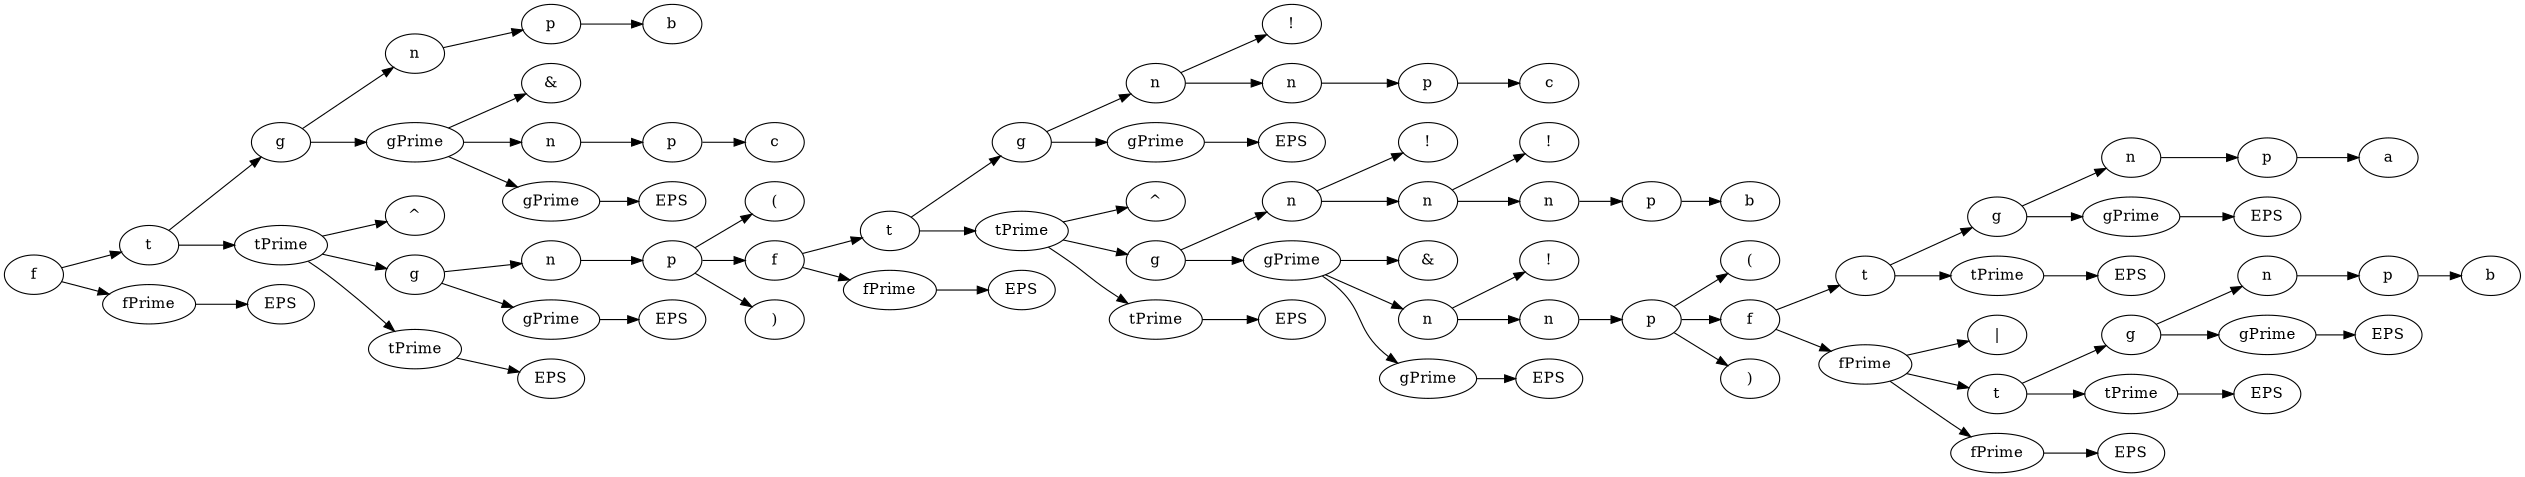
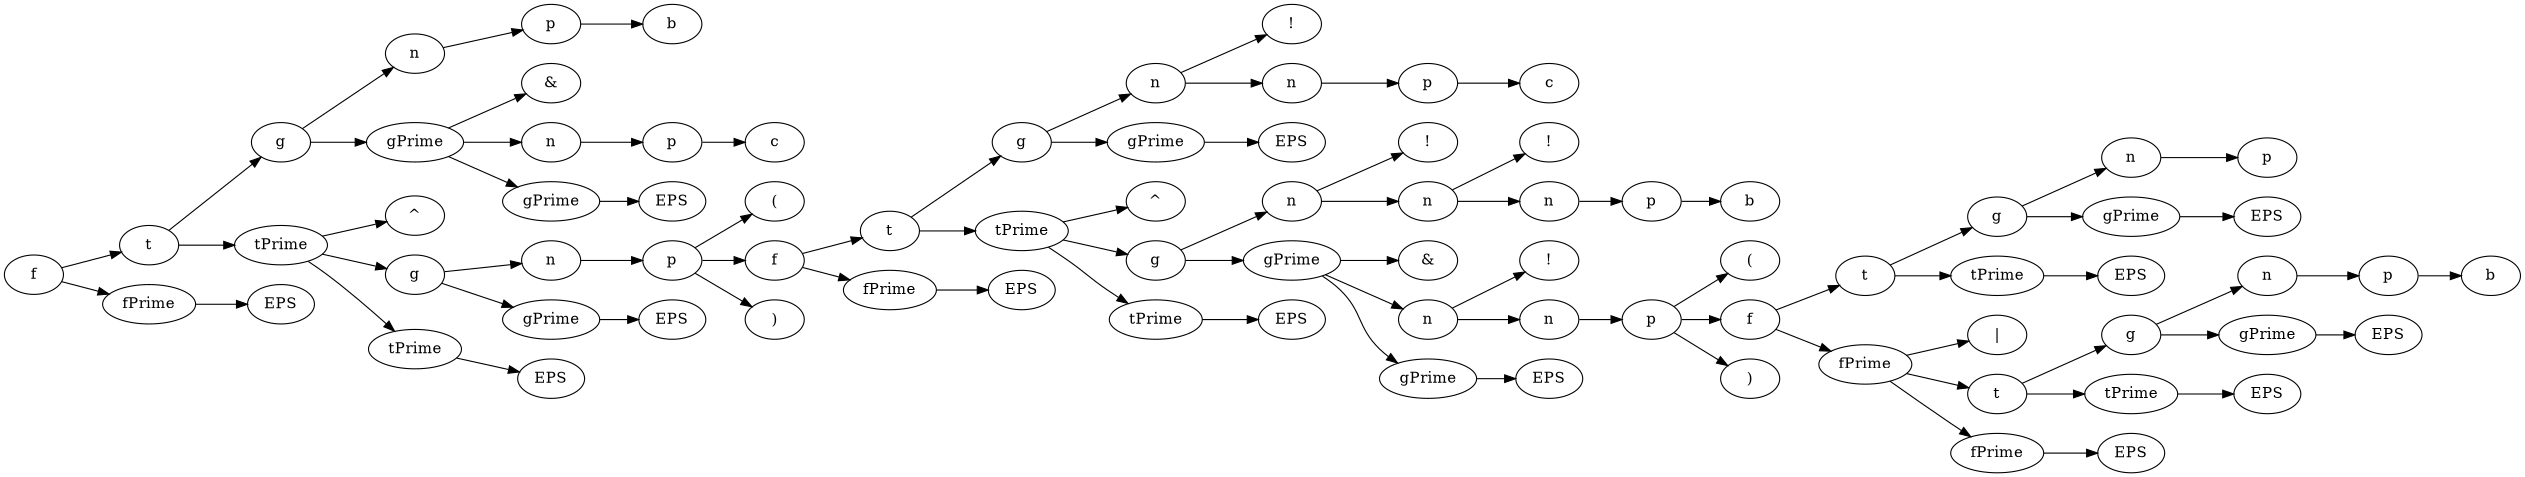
  digraph {
    rankdir=LR
    n1 [label=f]
    n2 [label=t]
    n3 [label=fPrime]
    n4 [label=g]
    n5 [label=tPrime]
    n6 [label=EPS]
    n7 [label=n]
    n8 [label=gPrime]
    n9 [label="^"]
    n10 [label=g]
    n11 [label=tPrime]
    n12 [label=p]
    n13 [label="&"]
    n14 [label=n]
    n15 [label=gPrime]
    n16 [label=n]
    n17 [label=gPrime]
    n18 [label=EPS]
    n19 [label=b]
    n20 [label=p]
    n21 [label=EPS]
    n22 [label=p]
    n23 [label=EPS]
    n24 [label=c]
    n25 [label="("]
    n26 [label=f]
    n27 [label=")"]
    n28 [label=t]
    n29 [label=fPrime]
    n30 [label=g]
    n31 [label=tPrime]
    n32 [label=EPS]
    n33 [label=n]
    n34 [label=gPrime]
    n35 [label="^"]
    n36 [label=g]
    n37 [label=tPrime]
    n38 [label="!"]
    n39 [label=n]
    n40 [label=EPS]
    n41 [label=n]
    n42 [label=gPrime]
    n43 [label=EPS]
    n44 [label=p]
    n45 [label="!"]
    n46 [label=n]
    n47 [label="&"]
    n48 [label=n]
    n49 [label=gPrime]
    n50 [label=c]
    n51 [label="!"]
    n52 [label=n]
    n53 [label="!"]
    n54 [label=n]
    n55 [label=EPS]
    n56 [label=p]
    n57 [label=p]
    n58 [label=b]
    n59 [label="("]
    n60 [label=f]
    n61 [label=")"]
    n62 [label=t]
    n63 [label=fPrime]
    n64 [label=g]
    n65 [label=tPrime]
    n66 [label="|"]
    n67 [label=t]
    n68 [label=fPrime]
    n69 [label=n]
    n70 [label=gPrime]
    n71 [label=EPS]
    n72 [label=g]
    n73 [label=tPrime]
    n74 [label=EPS]
    n75 [label=p]
    n76 [label=EPS]
    n77 [label=n]
    n78 [label=gPrime]
    n79 [label=EPS]
-   n80 [label=a]
    n81 [label=p]
    n82 [label=EPS]
    n83 [label=b]
    n1 -> n2
    n1 -> n3
    n2 -> n4
    n2 -> n5
    n3 -> n6
    n4 -> n7
    n4 -> n8
    n5 -> n9
    n5 -> n10
    n5 -> n11
    n7 -> n12
    n8 -> n13
    n8 -> n14
    n8 -> n15
    n10 -> n16
    n10 -> n17
    n11 -> n18
    n12 -> n19
    n14 -> n20
    n15 -> n21
    n16 -> n22
    n17 -> n23
    n20 -> n24
    n22 -> n25
    n22 -> n26
    n22 -> n27
    n26 -> n28
    n26 -> n29
    n28 -> n30
    n28 -> n31
    n29 -> n32
    n30 -> n33
    n30 -> n34
    n31 -> n35
    n31 -> n36
    n31 -> n37
    n33 -> n38
    n33 -> n39
    n34 -> n40
    n36 -> n41
    n36 -> n42
    n37 -> n43
    n39 -> n44
    n41 -> n45
    n41 -> n46
    n42 -> n47
    n42 -> n48
    n42 -> n49
    n44 -> n50
    n46 -> n51
    n46 -> n52
    n48 -> n53
    n48 -> n54
    n49 -> n55
    n52 -> n56
    n54 -> n57
    n56 -> n58
    n57 -> n59
    n57 -> n60
    n57 -> n61
    n60 -> n62
    n60 -> n63
    n62 -> n64
    n62 -> n65
    n63 -> n66
    n63 -> n67
    n63 -> n68
    n64 -> n69
    n64 -> n70
    n65 -> n71
    n67 -> n72
    n67 -> n73
    n68 -> n74
    n69 -> n75
    n70 -> n76
    n72 -> n77
    n72 -> n78
    n73 -> n79
-   n75 -> n80
    n77 -> n81
    n78 -> n82
    n81 -> n83
  }
